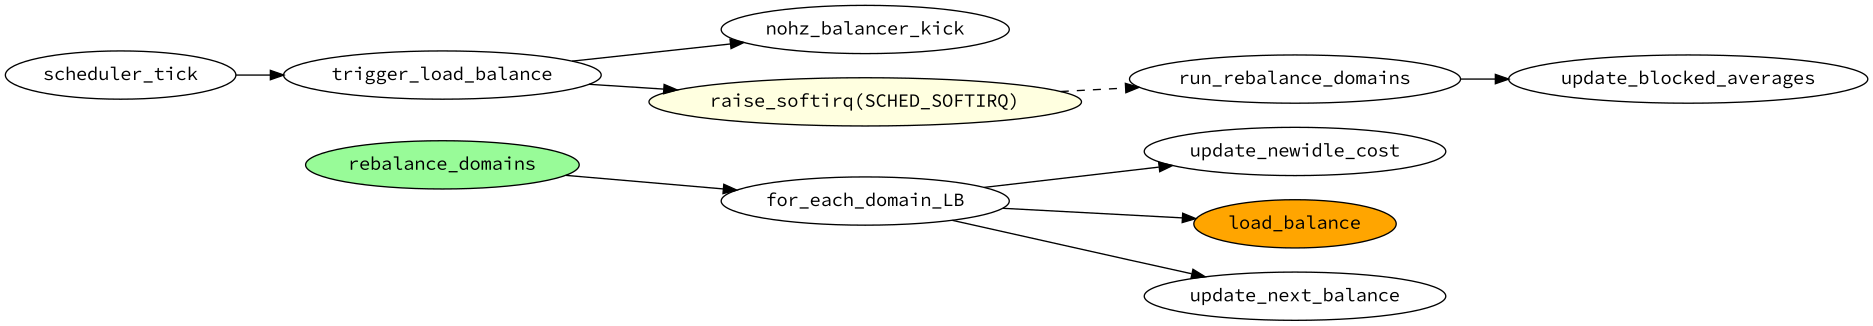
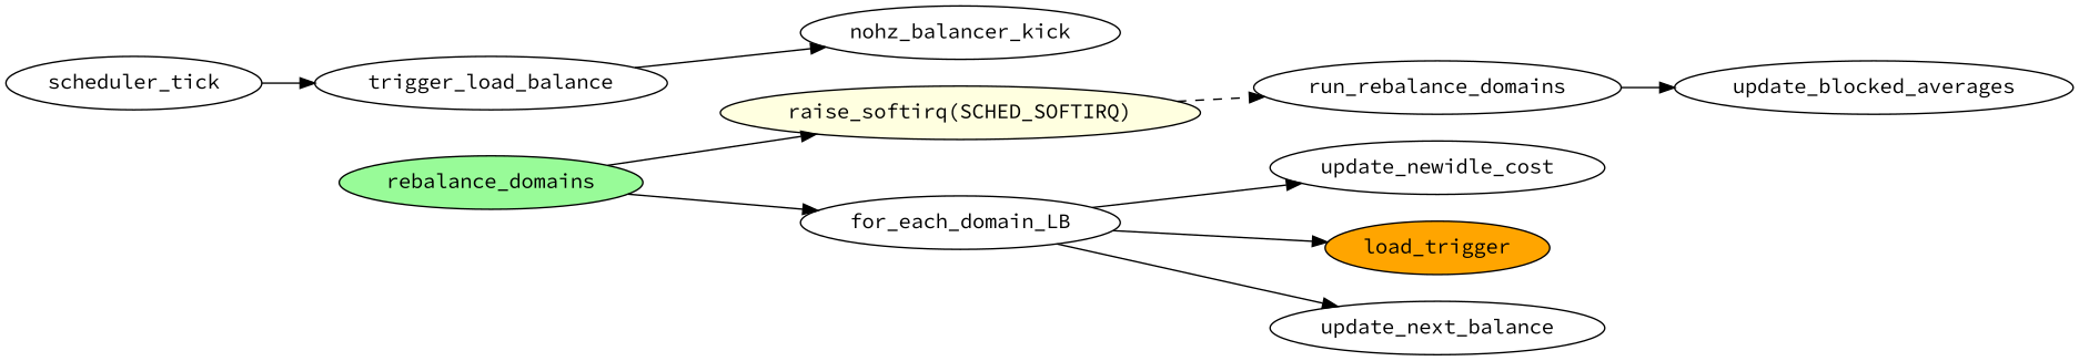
  digraph {
    fontname="Source Code Pro"
    rankdir=LR
    node [fontname="Source Code Pro"]
    edge [fontname="Source Code Pro"]
    scheduler_tick
    trigger_load_balance
    n3 [fillcolor=lightyellow label="raise_softirq(SCHED_SOFTIRQ)" shape=oval style=filled]
    nohz_balancer_kick
    run_rebalance_domains
    update_blocked_averages
    n7 [fillcolor=palegreen label=rebalance_domains shape=oval style=filled]
    for_each_domain_LB
    update_newidle_cost
-   n10 [fillcolor=orange label=load_balance shape=oval style=filled]
+   n10 [fillcolor=orange label=load_trigger shape=oval style=filled]
    update_next_balance
    scheduler_tick -> trigger_load_balance
-   trigger_load_balance -> n3
+   n7 -> n3
    trigger_load_balance -> nohz_balancer_kick
    n3 -> run_rebalance_domains [style=dashed]
    run_rebalance_domains -> update_blocked_averages
    n7 -> for_each_domain_LB
    for_each_domain_LB -> update_newidle_cost
    for_each_domain_LB -> n10
    for_each_domain_LB -> update_next_balance
  }
